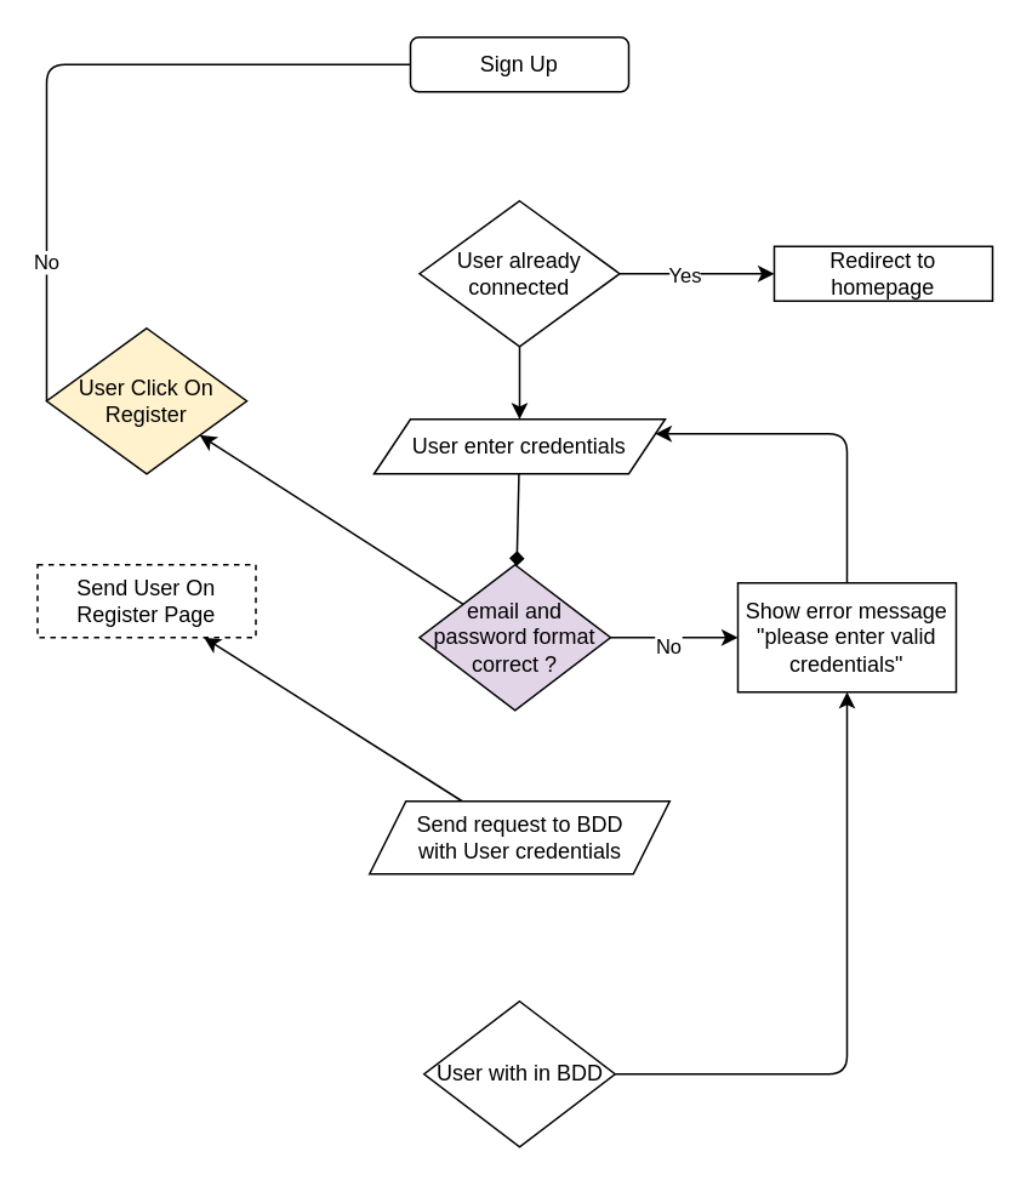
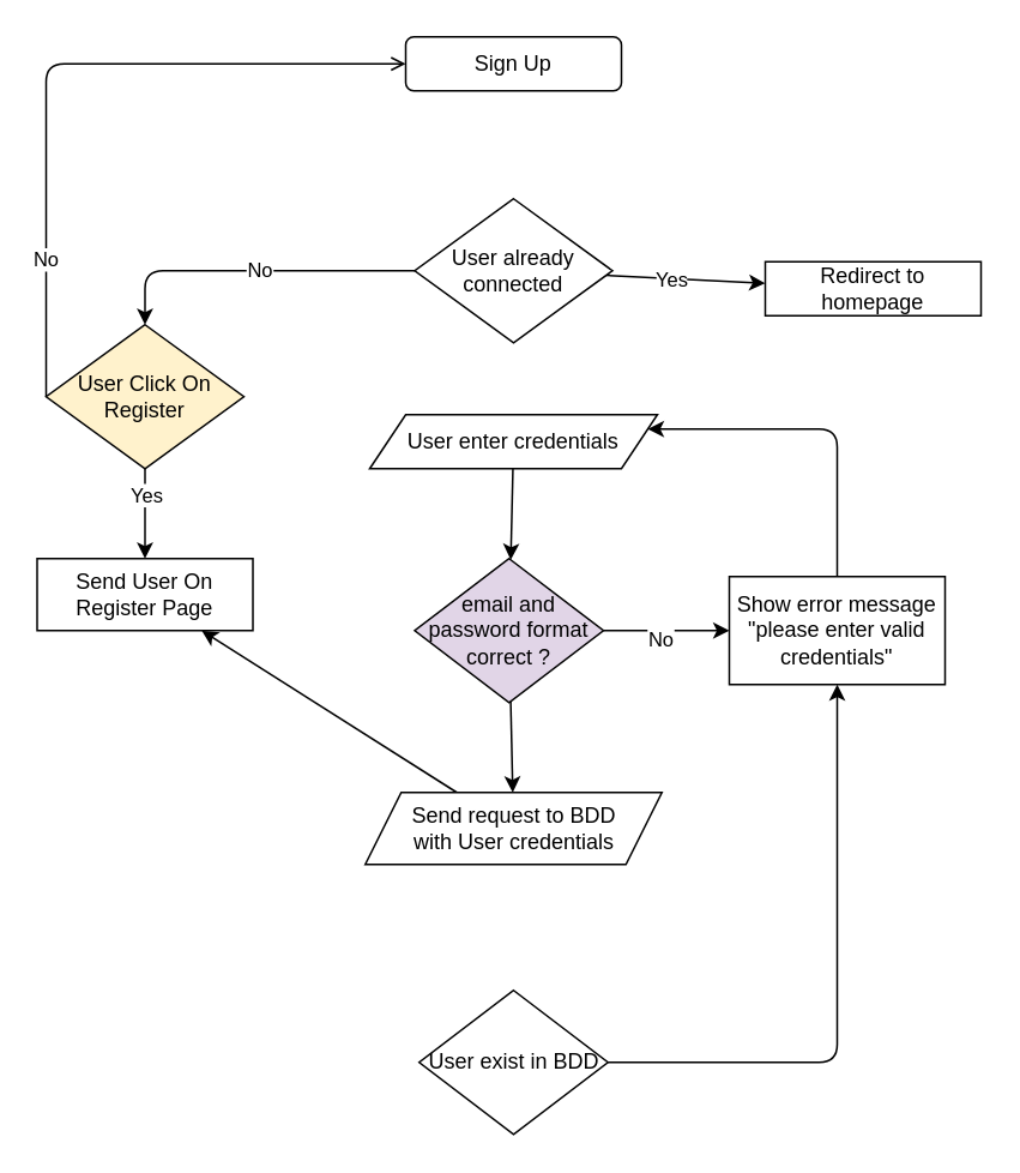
  <mxCell id="0" />
  <mxCell id="1" parent="0" />
  <mxCell id="2" value="Sign Up" style="rounded=1;whiteSpace=wrap;html=1;" parent="1" vertex="1"><mxGeometry x="225" y="20" width="120" height="30" as="geometry" /></mxCell>
- <mxCell id="3" style="edgeStyle=none;html=1;entryX=0;entryY=0.5;entryDx=0;entryDy=0;exitX=0;exitY=0.5;exitDx=0;exitDy=0;endArrow=none;endFill=0;" parent="1" source="7" target="2" edge="1"><mxGeometry relative="1" as="geometry"><Array as="points"><mxPoint x="25" y="35" /></Array></mxGeometry></mxCell>
+ <mxCell id="3" style="edgeStyle=none;html=1;entryX=0;entryY=0.5;entryDx=0;entryDy=0;exitX=0;exitY=0.5;exitDx=0;exitDy=0;endArrow=open;endFill=0;" parent="1" source="7" target="2" edge="1"><mxGeometry relative="1" as="geometry"><Array as="points"><mxPoint x="25" y="35" /></Array></mxGeometry></mxCell>
  <mxCell id="4" value="No" style="edgeLabel;html=1;align=center;verticalAlign=middle;resizable=0;points=[];" parent="3" vertex="1" connectable="0"><mxGeometry x="-0.602" y="1" relative="1" as="geometry"><mxPoint as="offset" /></mxGeometry></mxCell>
+ <mxCell id="5" value="" style="edgeStyle=none;html=1;" parent="1" source="7" target="15" edge="1"><mxGeometry relative="1" as="geometry" /></mxCell>
+ <mxCell id="6" value="Yes" style="edgeLabel;html=1;align=center;verticalAlign=middle;resizable=0;points=[];" parent="5" vertex="1" connectable="0"><mxGeometry x="-0.424" relative="1" as="geometry"><mxPoint as="offset" /></mxGeometry></mxCell>
  <mxCell id="7" value="User Click On Register" style="rhombus;whiteSpace=wrap;html=1;fillColor=#fff2cc;" parent="1" vertex="1"><mxGeometry x="25" y="180" width="110" height="80" as="geometry" /></mxCell>
+ <mxCell id="8" style="edgeStyle=none;html=1;entryX=0.5;entryY=0;entryDx=0;entryDy=0;exitX=0;exitY=0.5;exitDx=0;exitDy=0;" parent="1" source="13" target="7" edge="1"><mxGeometry relative="1" as="geometry"><Array as="points"><mxPoint x="80" y="150" /></Array></mxGeometry></mxCell>
+ <mxCell id="9" value="No" style="edgeLabel;html=1;align=center;verticalAlign=middle;resizable=0;points=[];" parent="8" vertex="1" connectable="0"><mxGeometry x="-0.03" y="-1" relative="1" as="geometry"><mxPoint as="offset" /></mxGeometry></mxCell>
  <mxCell id="10" value="" style="edgeStyle=none;html=1;" parent="1" source="13" target="14" edge="1"><mxGeometry relative="1" as="geometry" /></mxCell>
  <mxCell id="11" value="Yes" style="edgeLabel;html=1;align=center;verticalAlign=middle;resizable=0;points=[];" parent="10" vertex="1" connectable="0"><mxGeometry x="-0.18" relative="1" as="geometry"><mxPoint as="offset" /></mxGeometry></mxCell>
- <mxCell id="12" value="" style="edgeStyle=none;html=1;" parent="1" source="13" target="17" edge="1"><mxGeometry relative="1" as="geometry" /></mxCell>
  <mxCell id="13" value="User already connected" style="rhombus;whiteSpace=wrap;html=1;" parent="1" vertex="1"><mxGeometry x="230" y="110" width="110" height="80" as="geometry" /></mxCell>
- <mxCell id="14" value="Redirect to homepage" style="rounded=0;whiteSpace=wrap;html=1;" parent="1" vertex="1"><mxGeometry x="425" y="135" width="120" height="30" as="geometry" /></mxCell>
- <mxCell id="15" value="Send User On Register Page" style="rounded=0;whiteSpace=wrap;html=1;dashed=1;" parent="1" vertex="1"><mxGeometry x="20" y="310" width="120" height="40" as="geometry" /></mxCell>
- <mxCell id="16" value="" style="edgeStyle=none;html=1;endArrow=diamond;" parent="1" source="17" target="21" edge="1"><mxGeometry relative="1" as="geometry" /></mxCell>
+ <mxCell id="14" value="Redirect to homepage" style="rounded=0;whiteSpace=wrap;html=1;" parent="1" vertex="1"><mxGeometry x="425" y="145" width="120" height="30" as="geometry" /></mxCell>
+ <mxCell id="15" value="Send User On Register Page" style="rounded=0;whiteSpace=wrap;html=1;" parent="1" vertex="1"><mxGeometry x="20" y="310" width="120" height="40" as="geometry" /></mxCell>
+ <mxCell id="16" value="" style="edgeStyle=none;html=1;" parent="1" source="17" target="21" edge="1"><mxGeometry relative="1" as="geometry" /></mxCell>
  <mxCell id="17" value="User enter credentials" style="shape=parallelogram;perimeter=parallelogramPerimeter;whiteSpace=wrap;html=1;fixedSize=1;" parent="1" vertex="1"><mxGeometry x="205" y="230" width="160" height="30" as="geometry" /></mxCell>
  <mxCell id="18" style="edgeStyle=none;html=1;" parent="1" source="21" target="23" edge="1"><mxGeometry relative="1" as="geometry"><mxPoint x="455" y="390" as="targetPoint" /></mxGeometry></mxCell>
  <mxCell id="19" value="No" style="edgeLabel;html=1;align=center;verticalAlign=middle;resizable=0;points=[];" parent="18" vertex="1" connectable="0"><mxGeometry x="-0.106" y="-4" relative="1" as="geometry"><mxPoint as="offset" /></mxGeometry></mxCell>
- <mxCell id="20" value="" style="edgeStyle=none;html=1;" parent="1" source="21" target="7" edge="1"><mxGeometry relative="1" as="geometry" /></mxCell>
+ <mxCell id="20" value="" style="edgeStyle=none;html=1;" parent="1" source="21" target="27" edge="1"><mxGeometry relative="1" as="geometry" /></mxCell>
  <mxCell id="21" value="email and password format correct ?" style="rhombus;whiteSpace=wrap;html=1;fillColor=#e1d5e7;" parent="1" vertex="1"><mxGeometry x="230" y="310" width="105" height="80" as="geometry" /></mxCell>
  <mxCell id="22" style="edgeStyle=none;html=1;entryX=1;entryY=0.25;entryDx=0;entryDy=0;exitX=0.5;exitY=0;exitDx=0;exitDy=0;" parent="1" source="23" target="17" edge="1"><mxGeometry relative="1" as="geometry"><mxPoint x="465" y="250" as="targetPoint" /><Array as="points"><mxPoint x="465" y="238" /></Array></mxGeometry></mxCell>
  <mxCell id="23" value="Show error message &quot;please enter valid credentials&quot;" style="rounded=0;whiteSpace=wrap;html=1;" parent="1" vertex="1"><mxGeometry x="405" y="320" width="120" height="60" as="geometry" /></mxCell>
  <mxCell id="24" style="edgeStyle=none;html=1;entryX=0.5;entryY=1;entryDx=0;entryDy=0;exitX=1;exitY=0.5;exitDx=0;exitDy=0;" parent="1" source="25" target="23" edge="1"><mxGeometry relative="1" as="geometry"><mxPoint x="485" y="560" as="targetPoint" /><Array as="points"><mxPoint x="465" y="590" /></Array></mxGeometry></mxCell>
- <mxCell id="25" value="User with in BDD" style="rhombus;whiteSpace=wrap;html=1;" parent="1" vertex="1"><mxGeometry x="232.5" y="550" width="105" height="80" as="geometry" /></mxCell>
+ <mxCell id="25" value="User exist in BDD" style="rhombus;whiteSpace=wrap;html=1;" parent="1" vertex="1"><mxGeometry x="232.5" y="550" width="105" height="80" as="geometry" /></mxCell>
  <mxCell id="26" value="" style="edgeStyle=none;html=1;" parent="1" source="27" target="15" edge="1"><mxGeometry relative="1" as="geometry" /></mxCell>
  <mxCell id="27" value="Send request to BDD&lt;div&gt;with User credentials&lt;/div&gt;" style="shape=parallelogram;perimeter=parallelogramPerimeter;whiteSpace=wrap;html=1;fixedSize=1;" parent="1" vertex="1"><mxGeometry x="202.5" y="440" width="165" height="40" as="geometry" /></mxCell>
